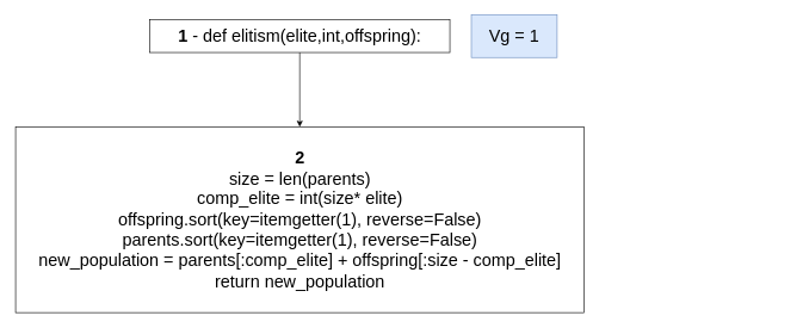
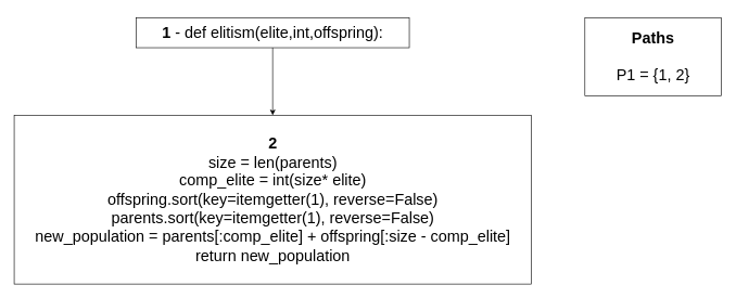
  <mxCell id="0" />
  <mxCell id="1" parent="0" />
  <mxCell id="2" style="edgeStyle=orthogonalEdgeStyle;rounded=0;orthogonalLoop=1;jettySize=auto;html=1;entryX=0.5;entryY=0;entryDx=0;entryDy=0;" parent="1" source="3" target="4" edge="1"><mxGeometry relative="1" as="geometry" /></mxCell>
  <mxCell id="3" value="&lt;div style=&quot;font-size: 24px&quot;&gt;&lt;b&gt;&lt;br&gt;&lt;/b&gt;&lt;/div&gt;&lt;div style=&quot;font-size: 24px&quot;&gt;&lt;b&gt;1&amp;nbsp;&lt;/b&gt;-&amp;nbsp;def elitism(elite,int,offspring):&lt;/div&gt;&lt;div style=&quot;font-size: 24px&quot;&gt;&lt;br&gt;&lt;/div&gt;" style="rounded=0;whiteSpace=wrap;html=1;align=center;" parent="1" vertex="1"><mxGeometry x="208" y="27" width="420" height="46" as="geometry" /></mxCell>
  <mxCell id="4" value="&lt;div style=&quot;font-size: 24px&quot;&gt;&lt;b&gt;2&lt;/b&gt;&lt;/div&gt;&lt;div&gt;&lt;div&gt;&lt;span style=&quot;font-size: 24px&quot;&gt;size = len(parents)&lt;/span&gt;&lt;/div&gt;&lt;div&gt;&lt;span style=&quot;font-size: 24px&quot;&gt;comp_elite = int(size* elite)&lt;/span&gt;&lt;/div&gt;&lt;div&gt;&lt;span style=&quot;font-size: 24px&quot;&gt;offspring.sort(key=itemgetter(1), reverse=False)&lt;/span&gt;&lt;/div&gt;&lt;div&gt;&lt;span style=&quot;font-size: 24px&quot;&gt;parents.sort(key=itemgetter(1), reverse=False)&lt;/span&gt;&lt;/div&gt;&lt;div&gt;&lt;span style=&quot;font-size: 24px&quot;&gt;new_population = parents[:comp_elite] + offspring[:size - comp_elite]&lt;/span&gt;&lt;/div&gt;&lt;div&gt;&lt;span style=&quot;font-size: 24px&quot;&gt;return new_population&lt;/span&gt;&lt;/div&gt;&lt;/div&gt;" style="rounded=0;whiteSpace=wrap;html=1;align=center;" parent="1" vertex="1"><mxGeometry x="20.5" y="177" width="795" height="260" as="geometry" /></mxCell>
- <mxCell id="5" value="&lt;p style=&quot;margin-top: 0pt ; margin-bottom: 0pt ; margin-left: 0in ; text-align: left ; direction: ltr ; unicode-bidi: embed ; word-break: normal&quot;&gt;&lt;span style=&quot;font-size: 24px ; text-align: center&quot;&gt;Vg = 1&lt;/span&gt;&lt;br&gt;&lt;/p&gt;" style="rounded=0;whiteSpace=wrap;html=1;fillColor=#dae8fc;strokeColor=#6c8ebf;" parent="1" vertex="1"><mxGeometry x="658" y="20" width="120" height="60" as="geometry" /></mxCell>
+ <mxCell id="6" value="&lt;div style=&quot;font-size: 24px&quot;&gt;&lt;div&gt;&lt;b&gt;Paths&lt;/b&gt;&lt;/div&gt;&lt;div&gt;&lt;b&gt;&lt;br&gt;&lt;/b&gt;&lt;/div&gt;&lt;div&gt;P1 = {1, 2}&lt;/div&gt;&lt;/div&gt;" style="rounded=0;whiteSpace=wrap;html=1;align=center;" parent="1" vertex="1"><mxGeometry x="898" y="27" width="210" height="120" as="geometry" /></mxCell>
